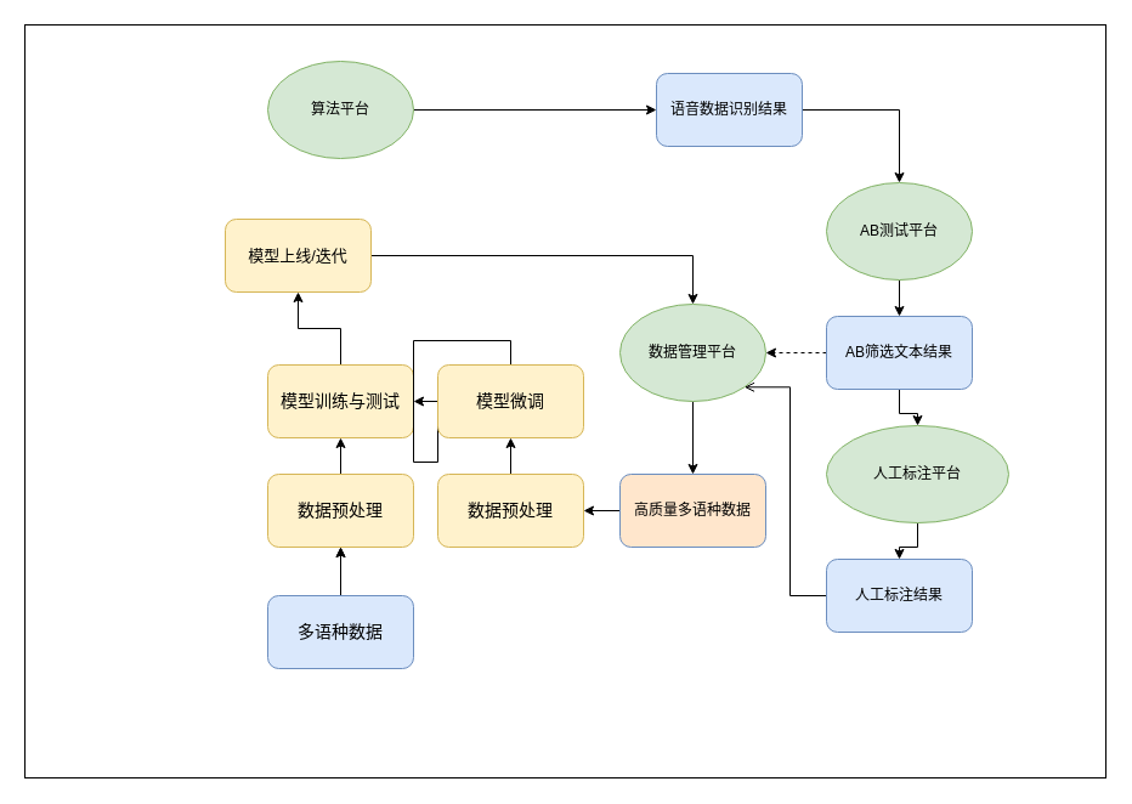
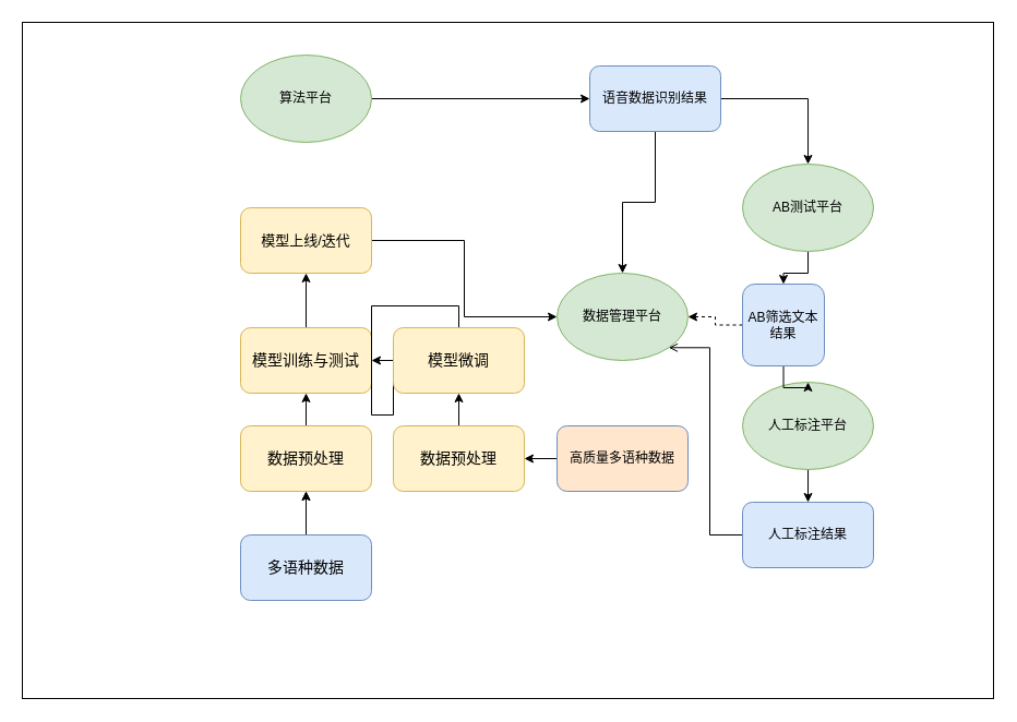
  <mxCell id="0" />
  <mxCell id="1" parent="0" />
  <mxCell id="2" value="" style="rounded=0;whiteSpace=wrap;html=1;" vertex="1" parent="1"><mxGeometry x="20" y="20" width="890" height="620" as="geometry" /></mxCell>
  <mxCell id="3" style="edgeStyle=orthogonalEdgeStyle;rounded=0;orthogonalLoop=1;jettySize=auto;html=1;" edge="1" parent="1" source="5" target="7"><mxGeometry relative="1" as="geometry" /></mxCell>
  <mxCell id="4" value="" style="edgeStyle=orthogonalEdgeStyle;rounded=0;orthogonalLoop=1;jettySize=auto;html=1;" edge="1" parent="1" source="5" target="7"><mxGeometry relative="1" as="geometry" /></mxCell>
  <mxCell id="5" value="多语种数据" style="rounded=1;whiteSpace=wrap;html=1;fontSize=14;fillColor=#dae8fc;strokeColor=#6c8ebf;" vertex="1" parent="1"><mxGeometry x="220" y="490" width="120" height="60" as="geometry" /></mxCell>
  <mxCell id="6" style="edgeStyle=orthogonalEdgeStyle;rounded=0;orthogonalLoop=1;jettySize=auto;html=1;entryX=0.5;entryY=1;entryDx=0;entryDy=0;" edge="1" parent="1" source="7" target="9"><mxGeometry relative="1" as="geometry" /></mxCell>
  <mxCell id="7" value="数据预处理" style="rounded=1;whiteSpace=wrap;html=1;fontSize=14;fillColor=#fff2cc;strokeColor=#d6b656;" vertex="1" parent="1"><mxGeometry x="220" y="390" width="120" height="60" as="geometry" /></mxCell>
  <mxCell id="8" style="edgeStyle=orthogonalEdgeStyle;rounded=0;orthogonalLoop=1;jettySize=auto;html=1;" edge="1" parent="1" source="9" target="11"><mxGeometry relative="1" as="geometry" /></mxCell>
  <mxCell id="9" value="模型训练与测试" style="rounded=1;whiteSpace=wrap;html=1;fontSize=14;fillColor=#fff2cc;strokeColor=#d6b656;" vertex="1" parent="1"><mxGeometry x="220" y="300" width="120" height="60" as="geometry" /></mxCell>
  <mxCell id="10" style="edgeStyle=orthogonalEdgeStyle;rounded=0;orthogonalLoop=1;jettySize=auto;html=1;" edge="1" parent="1" source="11" target="17"><mxGeometry relative="1" as="geometry" /></mxCell>
- <mxCell id="11" value="模型上线/迭代" style="rounded=1;whiteSpace=wrap;html=1;fontSize=13;fillColor=#fff2cc;strokeColor=#d6b656;" vertex="1" parent="1"><mxGeometry x="185" y="180" width="120" height="60" as="geometry" /></mxCell>
+ <mxCell id="11" value="模型上线/迭代" style="rounded=1;whiteSpace=wrap;html=1;fontSize=13;fillColor=#fff2cc;strokeColor=#d6b656;" vertex="1" parent="1"><mxGeometry x="220" y="190" width="120" height="60" as="geometry" /></mxCell>
  <mxCell id="12" style="edgeStyle=orthogonalEdgeStyle;rounded=0;orthogonalLoop=1;jettySize=auto;html=1;" edge="1" parent="1" source="13" target="22"><mxGeometry relative="1" as="geometry" /></mxCell>
  <mxCell id="13" value="算法平台" style="ellipse;whiteSpace=wrap;html=1;fillColor=#d5e8d4;strokeColor=#82b366;" vertex="1" parent="1"><mxGeometry x="220" y="50" width="120" height="80" as="geometry" /></mxCell>
  <mxCell id="14" style="edgeStyle=orthogonalEdgeStyle;rounded=0;orthogonalLoop=1;jettySize=auto;html=1;" edge="1" parent="1" source="15" target="25"><mxGeometry relative="1" as="geometry" /></mxCell>
  <mxCell id="15" value="AB测试平台" style="ellipse;whiteSpace=wrap;html=1;fillColor=#d5e8d4;strokeColor=#82b366;" vertex="1" parent="1"><mxGeometry x="680" y="150" width="120" height="80" as="geometry" /></mxCell>
- <mxCell id="16" style="edgeStyle=orthogonalEdgeStyle;rounded=0;orthogonalLoop=1;jettySize=auto;html=1;" edge="1" parent="1" source="17" target="31"><mxGeometry relative="1" as="geometry" /></mxCell>
  <mxCell id="17" value="数据管理平台" style="ellipse;whiteSpace=wrap;html=1;fillColor=#d5e8d4;strokeColor=#82b366;" vertex="1" parent="1"><mxGeometry x="510" y="250" width="120" height="80" as="geometry" /></mxCell>
  <mxCell id="18" value="" style="edgeStyle=orthogonalEdgeStyle;rounded=0;orthogonalLoop=1;jettySize=auto;html=1;" edge="1" parent="1" source="19" target="27"><mxGeometry relative="1" as="geometry" /></mxCell>
- <mxCell id="19" value="人工标注平台" style="ellipse;whiteSpace=wrap;html=1;fillColor=#d5e8d4;strokeColor=#82b366;" vertex="1" parent="1"><mxGeometry x="680" y="350" width="150" height="80" as="geometry" /></mxCell>
+ <mxCell id="19" value="人工标注平台" style="ellipse;whiteSpace=wrap;html=1;fillColor=#d5e8d4;strokeColor=#82b366;" vertex="1" parent="1"><mxGeometry x="680" y="350" width="120" height="80" as="geometry" /></mxCell>
  <mxCell id="20" style="edgeStyle=orthogonalEdgeStyle;rounded=0;orthogonalLoop=1;jettySize=auto;html=1;" edge="1" parent="1" source="22" target="15"><mxGeometry relative="1" as="geometry" /></mxCell>
+ <mxCell id="21" style="edgeStyle=orthogonalEdgeStyle;rounded=0;orthogonalLoop=1;jettySize=auto;html=1;" edge="1" parent="1" source="22" target="17"><mxGeometry relative="1" as="geometry" /></mxCell>
  <mxCell id="22" value="语音数据识别结果" style="rounded=1;whiteSpace=wrap;html=1;fillColor=#dae8fc;strokeColor=#6c8ebf;" vertex="1" parent="1"><mxGeometry x="540" y="60" width="120" height="60" as="geometry" /></mxCell>
  <mxCell id="23" style="edgeStyle=orthogonalEdgeStyle;rounded=0;orthogonalLoop=1;jettySize=auto;html=1;entryX=0.5;entryY=0;entryDx=0;entryDy=0;" edge="1" parent="1" source="25" target="19"><mxGeometry relative="1" as="geometry" /></mxCell>
  <mxCell id="24" style="edgeStyle=orthogonalEdgeStyle;rounded=0;orthogonalLoop=1;jettySize=auto;html=1;entryX=1;entryY=0.5;entryDx=0;entryDy=0;dashed=1;" edge="1" parent="1" source="25" target="17"><mxGeometry relative="1" as="geometry" /></mxCell>
- <mxCell id="25" value="AB筛选文本结果" style="rounded=1;whiteSpace=wrap;html=1;fillColor=#dae8fc;strokeColor=#6c8ebf;" vertex="1" parent="1"><mxGeometry x="680" y="260" width="120" height="60" as="geometry" /></mxCell>
+ <mxCell id="25" value="AB筛选文本结果" style="rounded=1;whiteSpace=wrap;html=1;fillColor=#dae8fc;strokeColor=#6c8ebf;" vertex="1" parent="1"><mxGeometry x="680" y="260" width="75" height="75" as="geometry" /></mxCell>
  <mxCell id="26" style="edgeStyle=orthogonalEdgeStyle;rounded=0;orthogonalLoop=1;jettySize=auto;html=1;entryX=1;entryY=1;entryDx=0;entryDy=0;endArrow=open;" edge="1" parent="1" source="27" target="17"><mxGeometry relative="1" as="geometry"><Array as="points"><mxPoint x="650" y="490" /><mxPoint x="650" y="318" /></Array></mxGeometry></mxCell>
  <mxCell id="27" value="人工标注结果" style="rounded=1;whiteSpace=wrap;html=1;fillColor=#dae8fc;strokeColor=#6c8ebf;" vertex="1" parent="1"><mxGeometry x="680" y="460" width="120" height="60" as="geometry" /></mxCell>
  <mxCell id="28" value="" style="edgeStyle=orthogonalEdgeStyle;rounded=0;orthogonalLoop=1;jettySize=auto;html=1;" edge="1" parent="1" source="29" target="33"><mxGeometry relative="1" as="geometry" /></mxCell>
  <mxCell id="29" value="数据预处理" style="rounded=1;whiteSpace=wrap;html=1;fontSize=14;fillColor=#fff2cc;strokeColor=#d6b656;" vertex="1" parent="1"><mxGeometry x="360" y="390" width="120" height="60" as="geometry" /></mxCell>
  <mxCell id="30" value="" style="edgeStyle=orthogonalEdgeStyle;rounded=0;orthogonalLoop=1;jettySize=auto;html=1;" edge="1" parent="1" source="31" target="29"><mxGeometry relative="1" as="geometry" /></mxCell>
  <mxCell id="31" value="高质量多语种数据" style="rounded=1;whiteSpace=wrap;html=1;fillColor=#ffe6cc;strokeColor=#6c8ebf;" vertex="1" parent="1"><mxGeometry x="510" y="390" width="120" height="60" as="geometry" /></mxCell>
  <mxCell id="32" style="edgeStyle=orthogonalEdgeStyle;rounded=0;orthogonalLoop=1;jettySize=auto;html=1;exitX=0.5;exitY=0;exitDx=0;exitDy=0;" edge="1" parent="1" source="33" target="9"><mxGeometry relative="1" as="geometry" /></mxCell>
  <mxCell id="33" value="模型微调" style="rounded=1;whiteSpace=wrap;html=1;fontSize=14;fillColor=#fff2cc;strokeColor=#d6b656;" vertex="1" parent="1"><mxGeometry x="360" y="300" width="120" height="60" as="geometry" /></mxCell>
